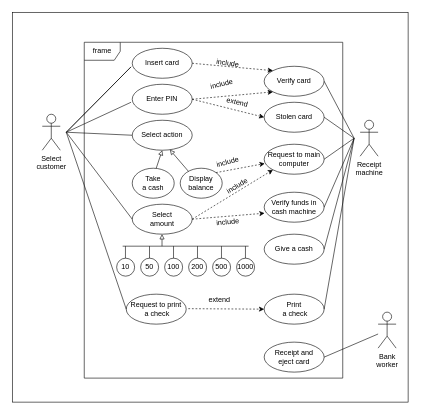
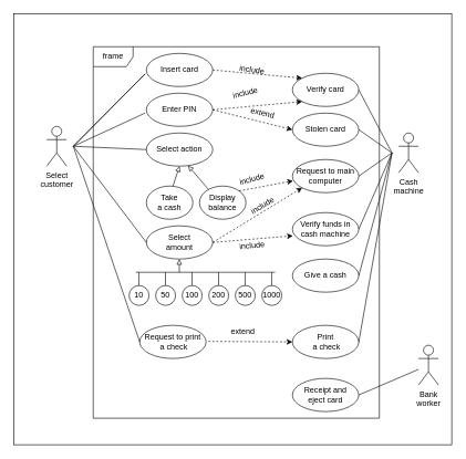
  <mxCell id="0" />
  <mxCell id="1" value="Untitled Layer" parent="0" />
  <mxCell id="2" value="" style="rounded=0;whiteSpace=wrap;html=1;" vertex="1" parent="1"><mxGeometry x="20" y="20" width="660" height="650" as="geometry" /></mxCell>
  <mxCell id="3" parent="0" />
  <mxCell id="4" value="Select&lt;br&gt;customer" style="shape=umlActor;verticalLabelPosition=bottom;verticalAlign=top;html=1;outlineConnect=0;" parent="3" vertex="1"><mxGeometry x="70" y="190" width="30" height="60" as="geometry" /></mxCell>
- <mxCell id="5" value="Receipt&lt;br&gt;machine" style="shape=umlActor;verticalLabelPosition=bottom;verticalAlign=top;html=1;outlineConnect=0;" parent="3" vertex="1"><mxGeometry x="600" y="200" width="30" height="60" as="geometry" /></mxCell>
+ <mxCell id="5" value="Cash&lt;br&gt;machine" style="shape=umlActor;verticalLabelPosition=bottom;verticalAlign=top;html=1;outlineConnect=0;" parent="3" vertex="1"><mxGeometry x="600" y="200" width="30" height="60" as="geometry" /></mxCell>
  <mxCell id="6" value="Insert card" style="ellipse;whiteSpace=wrap;html=1;" parent="3" vertex="1"><mxGeometry x="220" y="80" width="100" height="50" as="geometry" /></mxCell>
  <mxCell id="7" value="Enter PIN" style="ellipse;whiteSpace=wrap;html=1;" parent="3" vertex="1"><mxGeometry x="220" y="140" width="100" height="50" as="geometry" /></mxCell>
  <mxCell id="8" value="Select action" style="ellipse;whiteSpace=wrap;html=1;" parent="3" vertex="1"><mxGeometry x="220" y="200" width="100" height="50" as="geometry" /></mxCell>
  <mxCell id="9" value="Display&lt;br&gt;balance" style="ellipse;whiteSpace=wrap;html=1;" parent="3" vertex="1"><mxGeometry x="300" y="280" width="70" height="50" as="geometry" /></mxCell>
  <mxCell id="10" value="Take &lt;br&gt;a cash" style="ellipse;whiteSpace=wrap;html=1;" parent="3" vertex="1"><mxGeometry x="220" y="280" width="70" height="50" as="geometry" /></mxCell>
  <mxCell id="11" value="1000" style="ellipse;whiteSpace=wrap;html=1;" parent="3" vertex="1"><mxGeometry x="394" y="430" width="30" height="30" as="geometry" /></mxCell>
  <mxCell id="12" value="500" style="ellipse;whiteSpace=wrap;html=1;" parent="3" vertex="1"><mxGeometry x="354" y="430" width="30" height="30" as="geometry" /></mxCell>
  <mxCell id="13" value="200" style="ellipse;whiteSpace=wrap;html=1;" parent="3" vertex="1"><mxGeometry x="314" y="430" width="30" height="30" as="geometry" /></mxCell>
  <mxCell id="14" value="100" style="ellipse;whiteSpace=wrap;html=1;" parent="3" vertex="1"><mxGeometry x="274" y="430" width="30" height="30" as="geometry" /></mxCell>
  <mxCell id="15" value="50" style="ellipse;whiteSpace=wrap;html=1;" parent="3" vertex="1"><mxGeometry x="234" y="430" width="30" height="30" as="geometry" /></mxCell>
  <mxCell id="16" value="10" style="ellipse;whiteSpace=wrap;html=1;" parent="3" vertex="1"><mxGeometry x="194" y="430" width="30" height="30" as="geometry" /></mxCell>
  <mxCell id="17" value="Request to print&lt;br&gt;&amp;nbsp;a check" style="ellipse;whiteSpace=wrap;html=1;" parent="3" vertex="1"><mxGeometry x="210" y="490" width="100" height="50" as="geometry" /></mxCell>
  <mxCell id="18" value="" style="endArrow=none;html=1;endFill=0;" parent="3" edge="1"><mxGeometry width="50" height="50" relative="1" as="geometry"><mxPoint x="110" y="220" as="sourcePoint" /><mxPoint x="218" y="111" as="targetPoint" /></mxGeometry></mxCell>
  <mxCell id="19" value="" style="endArrow=none;html=1;endFill=0;" parent="3" edge="1"><mxGeometry width="50" height="50" relative="1" as="geometry"><mxPoint x="110" y="220" as="sourcePoint" /><mxPoint x="218" y="111" as="targetPoint" /></mxGeometry></mxCell>
  <mxCell id="20" value="" style="endArrow=none;html=1;endFill=0;" parent="3" edge="1"><mxGeometry width="50" height="50" relative="1" as="geometry"><mxPoint x="110" y="220" as="sourcePoint" /><mxPoint x="218" y="170" as="targetPoint" /></mxGeometry></mxCell>
  <mxCell id="21" value="" style="endArrow=none;html=1;endFill=0;entryX=0;entryY=0.5;entryDx=0;entryDy=0;" parent="3" target="8" edge="1"><mxGeometry width="50" height="50" relative="1" as="geometry"><mxPoint x="110" y="220" as="sourcePoint" /><mxPoint x="218" y="260" as="targetPoint" /></mxGeometry></mxCell>
  <mxCell id="22" value="Select&lt;br&gt;amount" style="ellipse;whiteSpace=wrap;html=1;" parent="3" vertex="1"><mxGeometry x="220" y="340" width="100" height="50" as="geometry" /></mxCell>
  <mxCell id="23" value="" style="endArrow=none;html=1;endFill=0;entryX=0;entryY=0.5;entryDx=0;entryDy=0;" parent="3" target="22" edge="1"><mxGeometry width="50" height="50" relative="1" as="geometry"><mxPoint x="110" y="220" as="sourcePoint" /><mxPoint x="180" y="350" as="targetPoint" /></mxGeometry></mxCell>
  <mxCell id="24" value="" style="endArrow=none;html=1;" parent="3" edge="1"><mxGeometry width="50" height="50" relative="1" as="geometry"><mxPoint x="208.71" y="430" as="sourcePoint" /><mxPoint x="208.71" y="410" as="targetPoint" /></mxGeometry></mxCell>
  <mxCell id="25" value="" style="endArrow=none;html=1;" parent="3" edge="1"><mxGeometry width="50" height="50" relative="1" as="geometry"><mxPoint x="408.8" y="430" as="sourcePoint" /><mxPoint x="408.8" y="410" as="targetPoint" /></mxGeometry></mxCell>
  <mxCell id="26" value="" style="endArrow=none;html=1;" parent="3" edge="1"><mxGeometry width="50" height="50" relative="1" as="geometry"><mxPoint x="368.8" y="430" as="sourcePoint" /><mxPoint x="368.8" y="410" as="targetPoint" /></mxGeometry></mxCell>
  <mxCell id="27" value="" style="endArrow=none;html=1;" parent="3" edge="1"><mxGeometry width="50" height="50" relative="1" as="geometry"><mxPoint x="328.8" y="430" as="sourcePoint" /><mxPoint x="328.8" y="410" as="targetPoint" /></mxGeometry></mxCell>
  <mxCell id="28" value="" style="endArrow=none;html=1;" parent="3" edge="1"><mxGeometry width="50" height="50" relative="1" as="geometry"><mxPoint x="288.83" y="430" as="sourcePoint" /><mxPoint x="288.83" y="410" as="targetPoint" /></mxGeometry></mxCell>
  <mxCell id="29" value="" style="endArrow=none;html=1;" parent="3" edge="1"><mxGeometry width="50" height="50" relative="1" as="geometry"><mxPoint x="248.8" y="430" as="sourcePoint" /><mxPoint x="248.8" y="410" as="targetPoint" /></mxGeometry></mxCell>
  <mxCell id="30" value="" style="endArrow=none;html=1;" parent="3" edge="1"><mxGeometry width="50" height="50" relative="1" as="geometry"><mxPoint x="204" y="410" as="sourcePoint" /><mxPoint x="414" y="410" as="targetPoint" /></mxGeometry></mxCell>
  <mxCell id="31" value="" style="endArrow=block;html=1;endFill=0;" parent="3" edge="1"><mxGeometry width="50" height="50" relative="1" as="geometry"><mxPoint x="269.67" y="410" as="sourcePoint" /><mxPoint x="269.67" y="390" as="targetPoint" /></mxGeometry></mxCell>
  <mxCell id="32" value="" style="endArrow=block;html=1;entryX=0.5;entryY=1;entryDx=0;entryDy=0;endFill=0;" parent="3" target="8" edge="1"><mxGeometry width="50" height="50" relative="1" as="geometry"><mxPoint x="260" y="280" as="sourcePoint" /><mxPoint x="310" y="230" as="targetPoint" /></mxGeometry></mxCell>
  <mxCell id="33" value="" style="endArrow=block;html=1;entryX=0.628;entryY=0.984;entryDx=0;entryDy=0;endFill=0;entryPerimeter=0;exitX=0.198;exitY=0.107;exitDx=0;exitDy=0;exitPerimeter=0;" parent="3" source="9" target="8" edge="1"><mxGeometry width="50" height="50" relative="1" as="geometry"><mxPoint x="335" y="279" as="sourcePoint" /><mxPoint x="420" y="200" as="targetPoint" /></mxGeometry></mxCell>
  <mxCell id="34" value="Bank&lt;br&gt;worker" style="shape=umlActor;verticalLabelPosition=bottom;verticalAlign=top;html=1;outlineConnect=0;" parent="3" vertex="1"><mxGeometry x="630" y="520" width="30" height="60" as="geometry" /></mxCell>
  <mxCell id="35" value="Verify card" style="ellipse;whiteSpace=wrap;html=1;" parent="3" vertex="1"><mxGeometry x="440" y="110" width="100" height="50" as="geometry" /></mxCell>
  <mxCell id="36" value="Request to main&lt;br&gt;computer" style="ellipse;whiteSpace=wrap;html=1;" parent="3" vertex="1"><mxGeometry x="440" y="240" width="100" height="50" as="geometry" /></mxCell>
  <mxCell id="37" value="Receipt and&lt;br&gt;eject card" style="ellipse;whiteSpace=wrap;html=1;" parent="3" vertex="1"><mxGeometry x="440" y="570" width="100" height="50" as="geometry" /></mxCell>
  <mxCell id="38" value="" style="endArrow=none;html=1;endFill=0;entryX=1;entryY=0.5;entryDx=0;entryDy=0;" parent="3" source="34" target="37" edge="1"><mxGeometry width="50" height="50" relative="1" as="geometry"><mxPoint x="570" y="560" as="sourcePoint" /><mxPoint x="489" y="607" as="targetPoint" /></mxGeometry></mxCell>
  <mxCell id="39" value="" style="endArrow=none;html=1;endFill=0;entryX=1;entryY=0.5;entryDx=0;entryDy=0;" parent="3" target="35" edge="1"><mxGeometry width="50" height="50" relative="1" as="geometry"><mxPoint x="590" y="230" as="sourcePoint" /><mxPoint x="550" y="150" as="targetPoint" /><Array as="points" /></mxGeometry></mxCell>
  <mxCell id="40" value="" style="endArrow=none;html=1;endFill=0;entryX=1;entryY=0.5;entryDx=0;entryDy=0;" parent="3" target="36" edge="1"><mxGeometry width="50" height="50" relative="1" as="geometry"><mxPoint x="590" y="230" as="sourcePoint" /><mxPoint x="550" y="150" as="targetPoint" /><Array as="points" /></mxGeometry></mxCell>
  <mxCell id="41" value="" style="endArrow=classic;html=1;exitX=1;exitY=0.5;exitDx=0;exitDy=0;entryX=0;entryY=1;entryDx=0;entryDy=0;dashed=1;" parent="3" source="7" target="35" edge="1"><mxGeometry width="50" height="50" relative="1" as="geometry"><mxPoint x="350" y="240" as="sourcePoint" /><mxPoint x="400" y="190" as="targetPoint" /></mxGeometry></mxCell>
  <mxCell id="42" value="" style="endArrow=classic;html=1;exitX=1;exitY=0.5;exitDx=0;exitDy=0;entryX=0;entryY=0;entryDx=0;entryDy=0;dashed=1;" parent="3" source="6" target="35" edge="1"><mxGeometry width="50" height="50" relative="1" as="geometry"><mxPoint x="350" y="240" as="sourcePoint" /><mxPoint x="400" y="190" as="targetPoint" /></mxGeometry></mxCell>
  <mxCell id="43" value="include" style="text;html=1;align=center;verticalAlign=middle;resizable=0;points=[];autosize=1;rotation=8;" parent="3" vertex="1"><mxGeometry x="354" y="95" width="50" height="20" as="geometry" /></mxCell>
  <mxCell id="44" value="include" style="text;html=1;align=center;verticalAlign=middle;resizable=0;points=[];autosize=1;rotation=-14;" parent="3" vertex="1"><mxGeometry x="344" y="130" width="50" height="20" as="geometry" /></mxCell>
  <mxCell id="45" value="" style="endArrow=classic;html=1;exitX=1;exitY=0.5;exitDx=0;exitDy=0;dashed=1;entryX=0;entryY=1;entryDx=0;entryDy=0;" parent="3" target="36" edge="1"><mxGeometry width="50" height="50" relative="1" as="geometry"><mxPoint x="320" y="365" as="sourcePoint" /><mxPoint x="430" y="290" as="targetPoint" /></mxGeometry></mxCell>
  <mxCell id="46" value="include" style="text;html=1;align=center;verticalAlign=middle;resizable=0;points=[];autosize=1;rotation=-31;" parent="3" vertex="1"><mxGeometry x="370" y="300" width="50" height="20" as="geometry" /></mxCell>
  <mxCell id="47" value="" style="endArrow=none;html=1;endFill=0;entryX=0;entryY=0.5;entryDx=0;entryDy=0;" parent="3" target="17" edge="1"><mxGeometry width="50" height="50" relative="1" as="geometry"><mxPoint x="110" y="220" as="sourcePoint" /><mxPoint x="180" y="350" as="targetPoint" /></mxGeometry></mxCell>
  <mxCell id="48" value="Verify funds in&lt;br&gt;cash machine" style="ellipse;whiteSpace=wrap;html=1;" parent="3" vertex="1"><mxGeometry x="440" y="320" width="100" height="50" as="geometry" /></mxCell>
  <mxCell id="49" value="" style="endArrow=none;html=1;endFill=0;entryX=1;entryY=0.5;entryDx=0;entryDy=0;" parent="3" target="48" edge="1"><mxGeometry width="50" height="50" relative="1" as="geometry"><mxPoint x="590" y="230" as="sourcePoint" /><mxPoint x="550" y="150" as="targetPoint" /><Array as="points" /></mxGeometry></mxCell>
  <mxCell id="50" value="" style="endArrow=classic;html=1;exitX=1;exitY=0.5;exitDx=0;exitDy=0;dashed=1;entryX=0.006;entryY=0.7;entryDx=0;entryDy=0;entryPerimeter=0;" parent="3" target="48" edge="1"><mxGeometry width="50" height="50" relative="1" as="geometry"><mxPoint x="320" y="365" as="sourcePoint" /><mxPoint x="430" y="290" as="targetPoint" /></mxGeometry></mxCell>
  <mxCell id="51" value="include" style="text;html=1;align=center;verticalAlign=middle;resizable=0;points=[];autosize=1;rotation=-5;" parent="3" vertex="1"><mxGeometry x="354" y="360" width="50" height="20" as="geometry" /></mxCell>
  <mxCell id="52" value="Print&lt;br&gt;&amp;nbsp;a check" style="ellipse;whiteSpace=wrap;html=1;" parent="3" vertex="1"><mxGeometry x="440" y="490" width="100" height="50" as="geometry" /></mxCell>
  <mxCell id="53" value="" style="endArrow=none;html=1;endFill=0;entryX=1;entryY=0.5;entryDx=0;entryDy=0;" parent="3" target="52" edge="1"><mxGeometry width="50" height="50" relative="1" as="geometry"><mxPoint x="590" y="230" as="sourcePoint" /><mxPoint x="550" y="150" as="targetPoint" /><Array as="points" /></mxGeometry></mxCell>
  <mxCell id="54" value="" style="endArrow=classic;html=1;exitX=1.035;exitY=0.484;exitDx=0;exitDy=0;entryX=0;entryY=0.5;entryDx=0;entryDy=0;dashed=1;exitPerimeter=0;" parent="3" source="17" target="52" edge="1"><mxGeometry width="50" height="50" relative="1" as="geometry"><mxPoint x="305" y="521.16" as="sourcePoint" /><mxPoint x="403.645" y="508.838" as="targetPoint" /></mxGeometry></mxCell>
  <mxCell id="55" value="extend" style="text;html=1;align=center;verticalAlign=middle;resizable=0;points=[];autosize=1;rotation=0;" parent="3" vertex="1"><mxGeometry x="340" y="490" width="50" height="20" as="geometry" /></mxCell>
  <mxCell id="56" value="" style="endArrow=classic;html=1;exitX=1;exitY=0;exitDx=0;exitDy=0;dashed=1;entryX=0.009;entryY=0.644;entryDx=0;entryDy=0;entryPerimeter=0;" parent="3" source="9" target="36" edge="1"><mxGeometry width="50" height="50" relative="1" as="geometry"><mxPoint x="330" y="375" as="sourcePoint" /><mxPoint x="423.502" y="284.191" as="targetPoint" /></mxGeometry></mxCell>
  <mxCell id="57" value="include" style="text;html=1;align=center;verticalAlign=middle;resizable=0;points=[];autosize=1;rotation=-15;" parent="3" vertex="1"><mxGeometry x="354" y="260" width="50" height="20" as="geometry" /></mxCell>
  <mxCell id="58" value="Give a cash" style="ellipse;whiteSpace=wrap;html=1;" parent="3" vertex="1"><mxGeometry x="440" y="390" width="100" height="50" as="geometry" /></mxCell>
  <mxCell id="59" value="" style="endArrow=none;html=1;endFill=0;" parent="3" edge="1"><mxGeometry width="50" height="50" relative="1" as="geometry"><mxPoint x="590" y="230" as="sourcePoint" /><mxPoint x="540" y="415" as="targetPoint" /><Array as="points" /></mxGeometry></mxCell>
  <mxCell id="60" value="Stolen card" style="ellipse;whiteSpace=wrap;html=1;" parent="3" vertex="1"><mxGeometry x="440" y="170" width="100" height="50" as="geometry" /></mxCell>
  <mxCell id="61" value="" style="endArrow=none;html=1;endFill=0;entryX=1;entryY=0.5;entryDx=0;entryDy=0;" parent="3" target="60" edge="1"><mxGeometry width="50" height="50" relative="1" as="geometry"><mxPoint x="590" y="230" as="sourcePoint" /><mxPoint x="550" y="150" as="targetPoint" /><Array as="points" /></mxGeometry></mxCell>
  <mxCell id="62" value="" style="endArrow=classic;html=1;exitX=1;exitY=0.5;exitDx=0;exitDy=0;entryX=0;entryY=0.5;entryDx=0;entryDy=0;dashed=1;" parent="3" source="7" target="60" edge="1"><mxGeometry width="50" height="50" relative="1" as="geometry"><mxPoint x="350" y="240" as="sourcePoint" /><mxPoint x="400" y="190" as="targetPoint" /></mxGeometry></mxCell>
  <mxCell id="63" value="extend" style="text;html=1;align=center;verticalAlign=middle;resizable=0;points=[];autosize=1;rotation=13;" parent="3" vertex="1"><mxGeometry x="370" y="160" width="50" height="20" as="geometry" /></mxCell>
  <mxCell id="64" value="frame" style="shape=umlFrame;whiteSpace=wrap;html=1;" parent="3" vertex="1"><mxGeometry x="140" y="70" width="431" height="560" as="geometry" /></mxCell>
